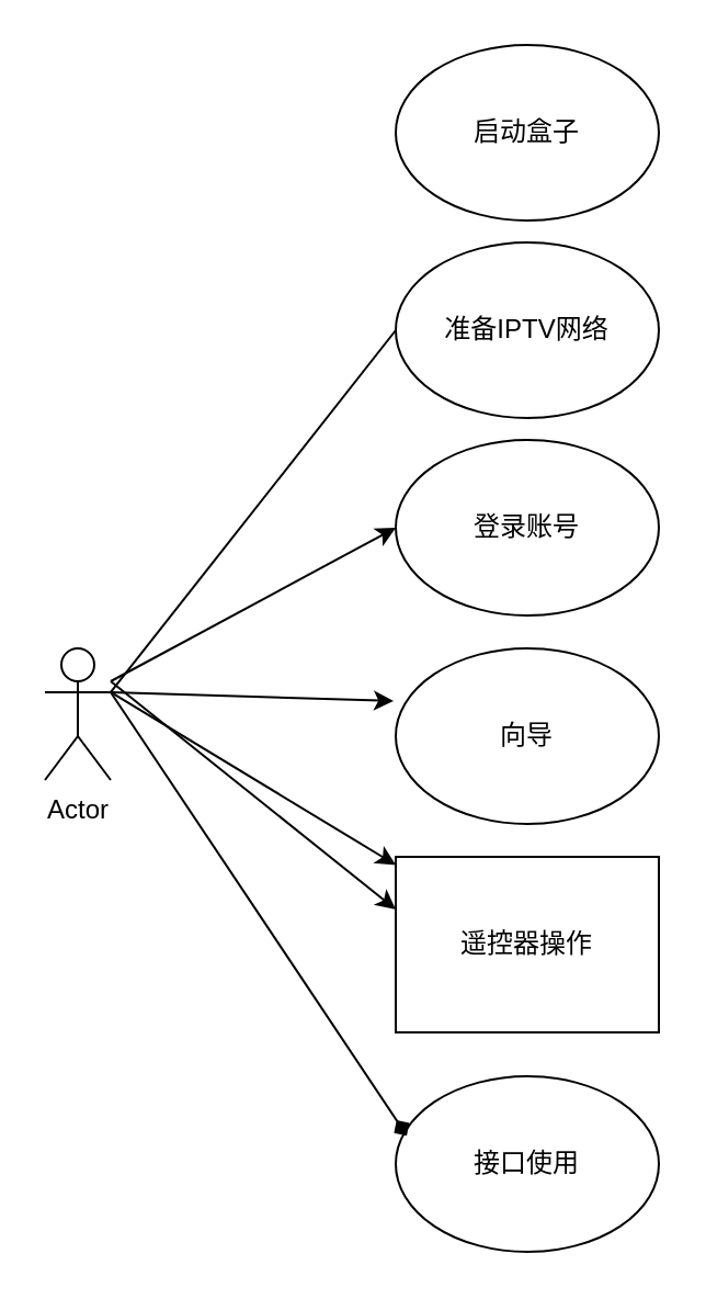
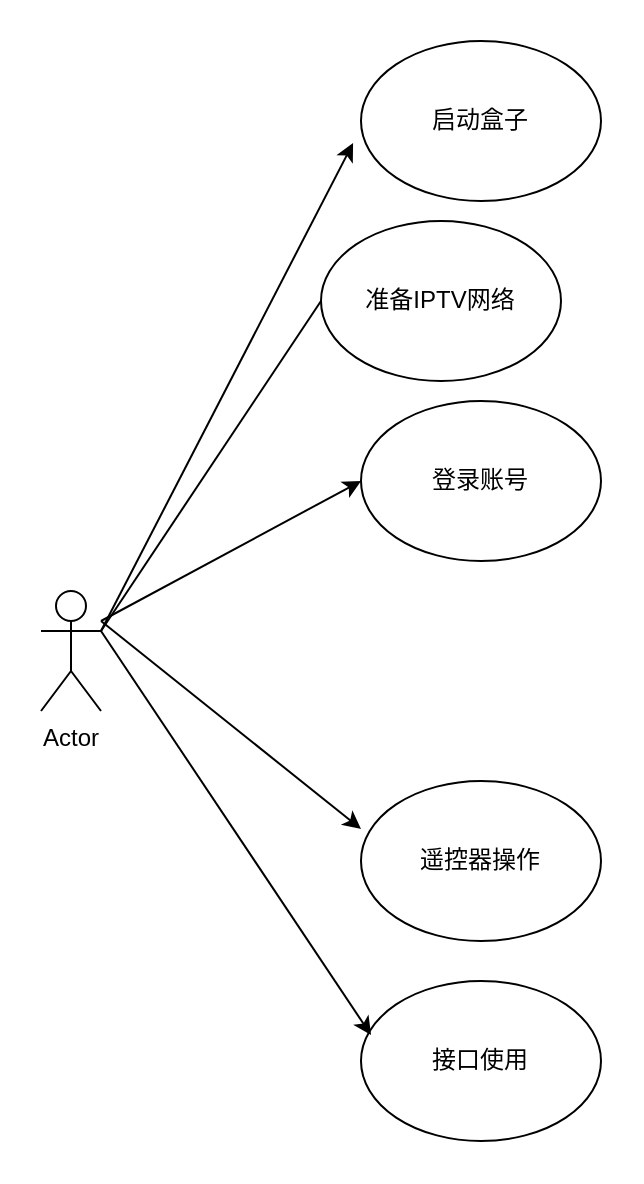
  <mxCell id="0" />
  <mxCell id="1" parent="0" />
  <mxCell id="2" value="Actor" style="shape=umlActor;verticalLabelPosition=bottom;verticalAlign=top;html=1;outlineConnect=0;" vertex="1" parent="1"><mxGeometry x="20" y="295" width="30" height="60" as="geometry" /></mxCell>
  <mxCell id="3" value="启动盒子" style="ellipse;whiteSpace=wrap;html=1;" vertex="1" parent="1"><mxGeometry x="180" y="20" width="120" height="80" as="geometry" /></mxCell>
- <mxCell id="4" value="准备IPTV网络" style="ellipse;whiteSpace=wrap;html=1;" vertex="1" parent="1"><mxGeometry x="180" y="110" width="120" height="80" as="geometry" /></mxCell>
+ <mxCell id="4" value="准备IPTV网络" style="ellipse;whiteSpace=wrap;html=1;" vertex="1" parent="1"><mxGeometry x="160" y="110" width="120" height="80" as="geometry" /></mxCell>
  <mxCell id="5" value="登录账号" style="ellipse;whiteSpace=wrap;html=1;" vertex="1" parent="1"><mxGeometry x="180" y="200" width="120" height="80" as="geometry" /></mxCell>
- <mxCell id="6" value="向导" style="ellipse;whiteSpace=wrap;html=1;" vertex="1" parent="1"><mxGeometry x="180" y="295" width="120" height="80" as="geometry" /></mxCell>
- <mxCell id="7" value="遥控器操作" style="whiteSpace=wrap;html=1;rounded=0;" vertex="1" parent="1"><mxGeometry x="180" y="390" width="120" height="80" as="geometry" /></mxCell>
+ <mxCell id="7" value="遥控器操作" style="ellipse;whiteSpace=wrap;html=1;" vertex="1" parent="1"><mxGeometry x="180" y="390" width="120" height="80" as="geometry" /></mxCell>
  <mxCell id="8" value="接口使用" style="ellipse;whiteSpace=wrap;html=1;" vertex="1" parent="1"><mxGeometry x="180" y="490" width="120" height="80" as="geometry" /></mxCell>
- <mxCell id="9" value="" style="endArrow=classic;html=1;rounded=0;exitX=1;exitY=0.333;exitDx=0;exitDy=0;exitPerimeter=0;" edge="1" parent="1" source="2" target="7"><mxGeometry width="50" height="50" relative="1" as="geometry"><mxPoint x="50" y="320" as="sourcePoint" /><mxPoint x="100" y="270" as="targetPoint" /></mxGeometry></mxCell>
+ <mxCell id="9" value="" style="endArrow=classic;html=1;rounded=0;entryX=-0.033;entryY=0.638;entryDx=0;entryDy=0;entryPerimeter=0;exitX=1;exitY=0.333;exitDx=0;exitDy=0;exitPerimeter=0;" edge="1" parent="1" source="2" target="3"><mxGeometry width="50" height="50" relative="1" as="geometry"><mxPoint x="50" y="320" as="sourcePoint" /><mxPoint x="100" y="270" as="targetPoint" /></mxGeometry></mxCell>
  <mxCell id="10" value="" style="endArrow=none;html=1;rounded=0;entryX=0;entryY=0.5;entryDx=0;entryDy=0;exitX=1;exitY=0.333;exitDx=0;exitDy=0;exitPerimeter=0;" edge="1" parent="1" source="2" target="4"><mxGeometry width="50" height="50" relative="1" as="geometry"><mxPoint x="50" y="310" as="sourcePoint" /><mxPoint x="186" y="81" as="targetPoint" /></mxGeometry></mxCell>
  <mxCell id="11" value="" style="endArrow=classic;html=1;rounded=0;entryX=0;entryY=0.5;entryDx=0;entryDy=0;" edge="1" parent="1" target="5"><mxGeometry width="50" height="50" relative="1" as="geometry"><mxPoint x="50" y="310" as="sourcePoint" /><mxPoint x="190" y="180" as="targetPoint" /></mxGeometry></mxCell>
- <mxCell id="12" value="" style="endArrow=classic;html=1;rounded=0;entryX=-0.008;entryY=0.3;entryDx=0;entryDy=0;entryPerimeter=0;exitX=1;exitY=0.333;exitDx=0;exitDy=0;exitPerimeter=0;" edge="1" parent="1" source="2" target="6"><mxGeometry width="50" height="50" relative="1" as="geometry"><mxPoint x="90" y="319" as="sourcePoint" /><mxPoint x="190" y="280" as="targetPoint" /></mxGeometry></mxCell>
  <mxCell id="13" value="" style="endArrow=classic;html=1;rounded=0;entryX=0;entryY=0.3;entryDx=0;entryDy=0;entryPerimeter=0;" edge="1" parent="1" target="7"><mxGeometry width="50" height="50" relative="1" as="geometry"><mxPoint x="50" y="310" as="sourcePoint" /><mxPoint x="189" y="374" as="targetPoint" /></mxGeometry></mxCell>
- <mxCell id="14" value="" style="endArrow=diamond;html=1;rounded=0;exitX=1;exitY=0.333;exitDx=0;exitDy=0;exitPerimeter=0;entryX=0.042;entryY=0.338;entryDx=0;entryDy=0;entryPerimeter=0;" edge="1" parent="1" source="2" target="8"><mxGeometry width="50" height="50" relative="1" as="geometry"><mxPoint x="60" y="320" as="sourcePoint" /><mxPoint x="180" y="580" as="targetPoint" /></mxGeometry></mxCell>
+ <mxCell id="14" value="" style="endArrow=classic;html=1;rounded=0;exitX=1;exitY=0.333;exitDx=0;exitDy=0;exitPerimeter=0;entryX=0.042;entryY=0.338;entryDx=0;entryDy=0;entryPerimeter=0;" edge="1" parent="1" source="2" target="8"><mxGeometry width="50" height="50" relative="1" as="geometry"><mxPoint x="60" y="320" as="sourcePoint" /><mxPoint x="180" y="580" as="targetPoint" /></mxGeometry></mxCell>
